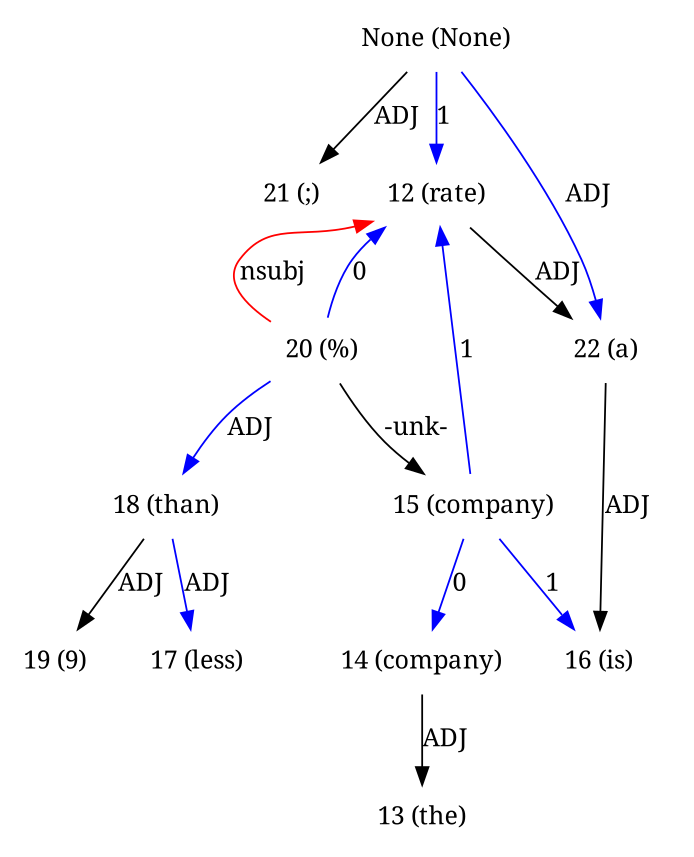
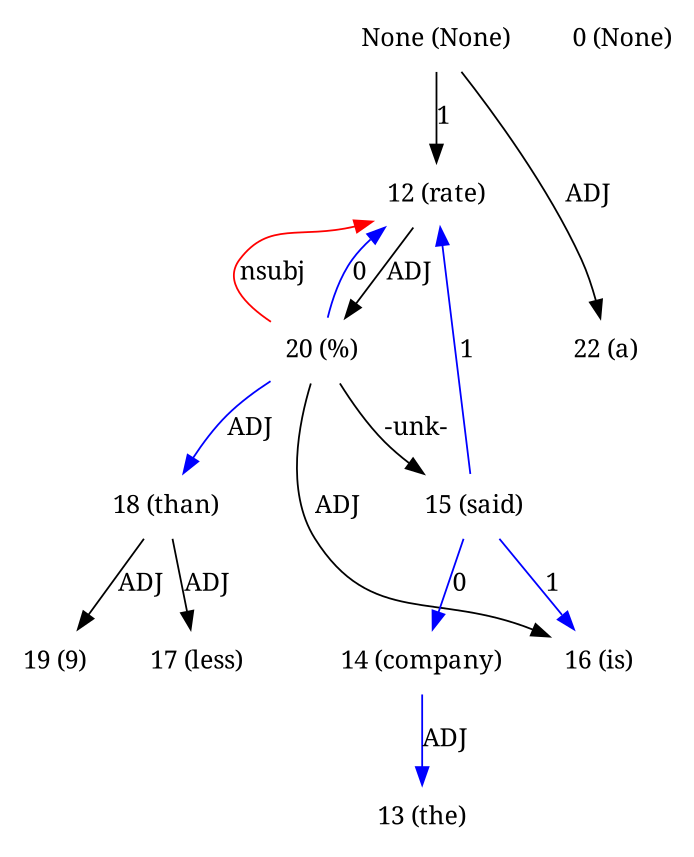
  digraph {
    fontname="Noto Serif"
    node [fontname="Noto Serif" shape=plaintext]
    edge [dir=forward fontname="Noto Serif"]
    n1 [label="None (None)"]
-   n2 [label="21 (;)"]
    n3 [label="12 (rate)"]
    n4 [label="22 (a)"]
    n5 [label="20 (%)"]
-   n6 [label="15 (company)"]
+   n6 [label="15 (said)"]
    n7 [label="16 (is)"]
    n8 [label="18 (than)"]
+   n9 [label="0 (None)"]
    n10 [label="14 (company)"]
    n11 [label="17 (less)"]
    n12 [label="19 (9)"]
    n13 [label="13 (the)"]
-   n1 -> n2 [label=ADJ]
-   n1 -> n3 [label=1 color=blue]
-   n1 -> n4 [label=ADJ color=blue]
-   n3 -> n4 [label=ADJ]
+   n1 -> n3 [label=1]
+   n1 -> n4 [label=ADJ]
+   n3 -> n5 [label=ADJ]
    n5 -> n3 [color=red label=nsubj]
    n5 -> n3 [color=blue label=0]
    n5 -> n6 [label="-unk-"]
-   n4 -> n7 [label=ADJ]
+   n5 -> n7 [label=ADJ]
    n5 -> n8 [color=blue label=ADJ]
    n6 -> n3 [color=blue label=1]
    n6 -> n7 [color=blue label=1]
    n6 -> n10 [color=blue label=0]
-   n8 -> n11 [label=ADJ color=blue]
+   n8 -> n11 [label=ADJ]
    n8 -> n12 [label=ADJ]
-   n10 -> n13 [label=ADJ]
+   n10 -> n13 [label=ADJ color=blue]
  }
